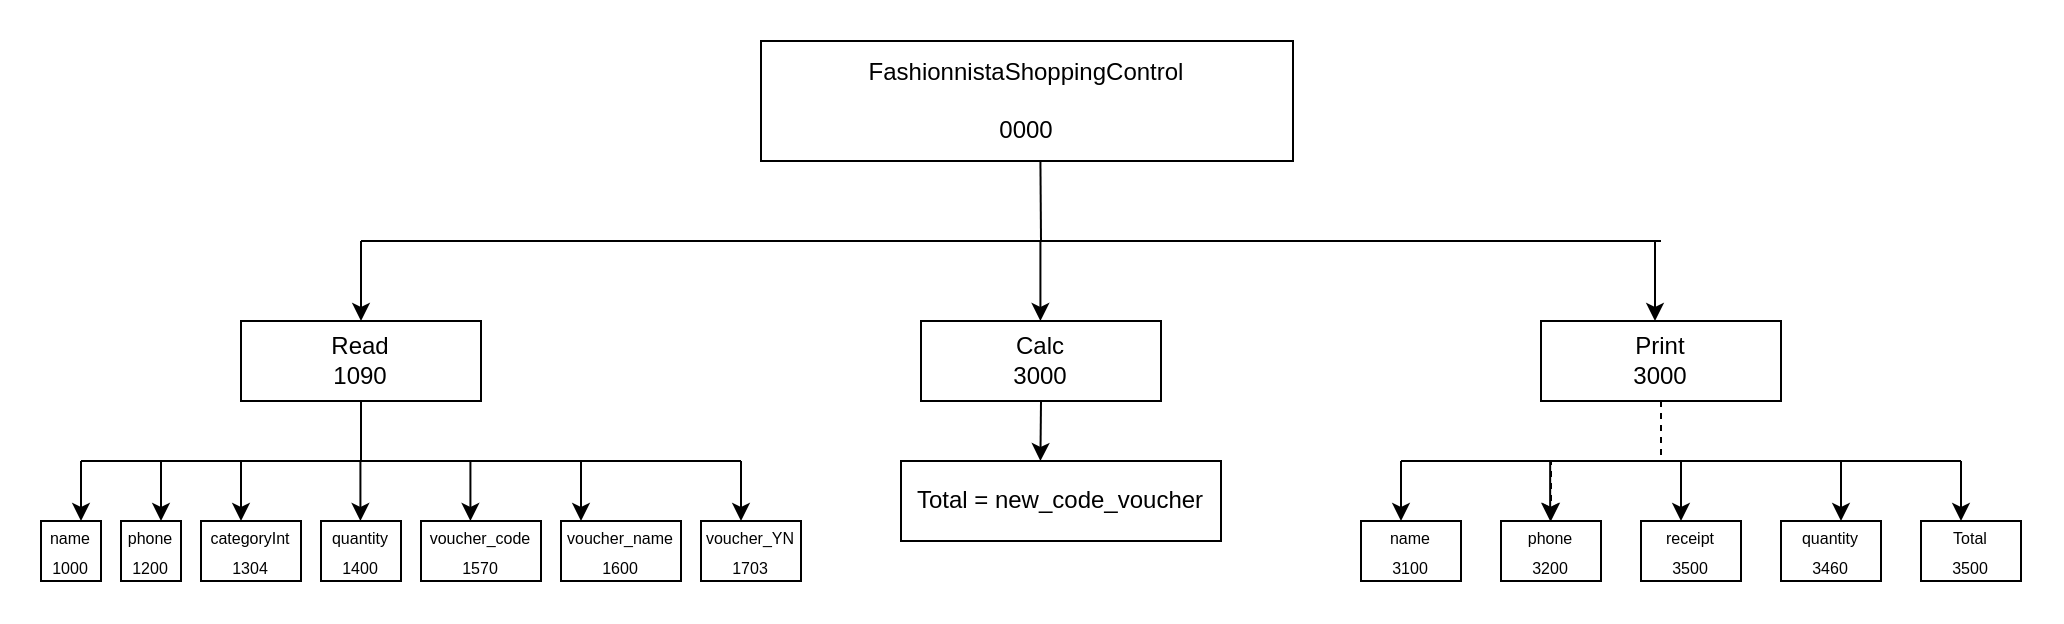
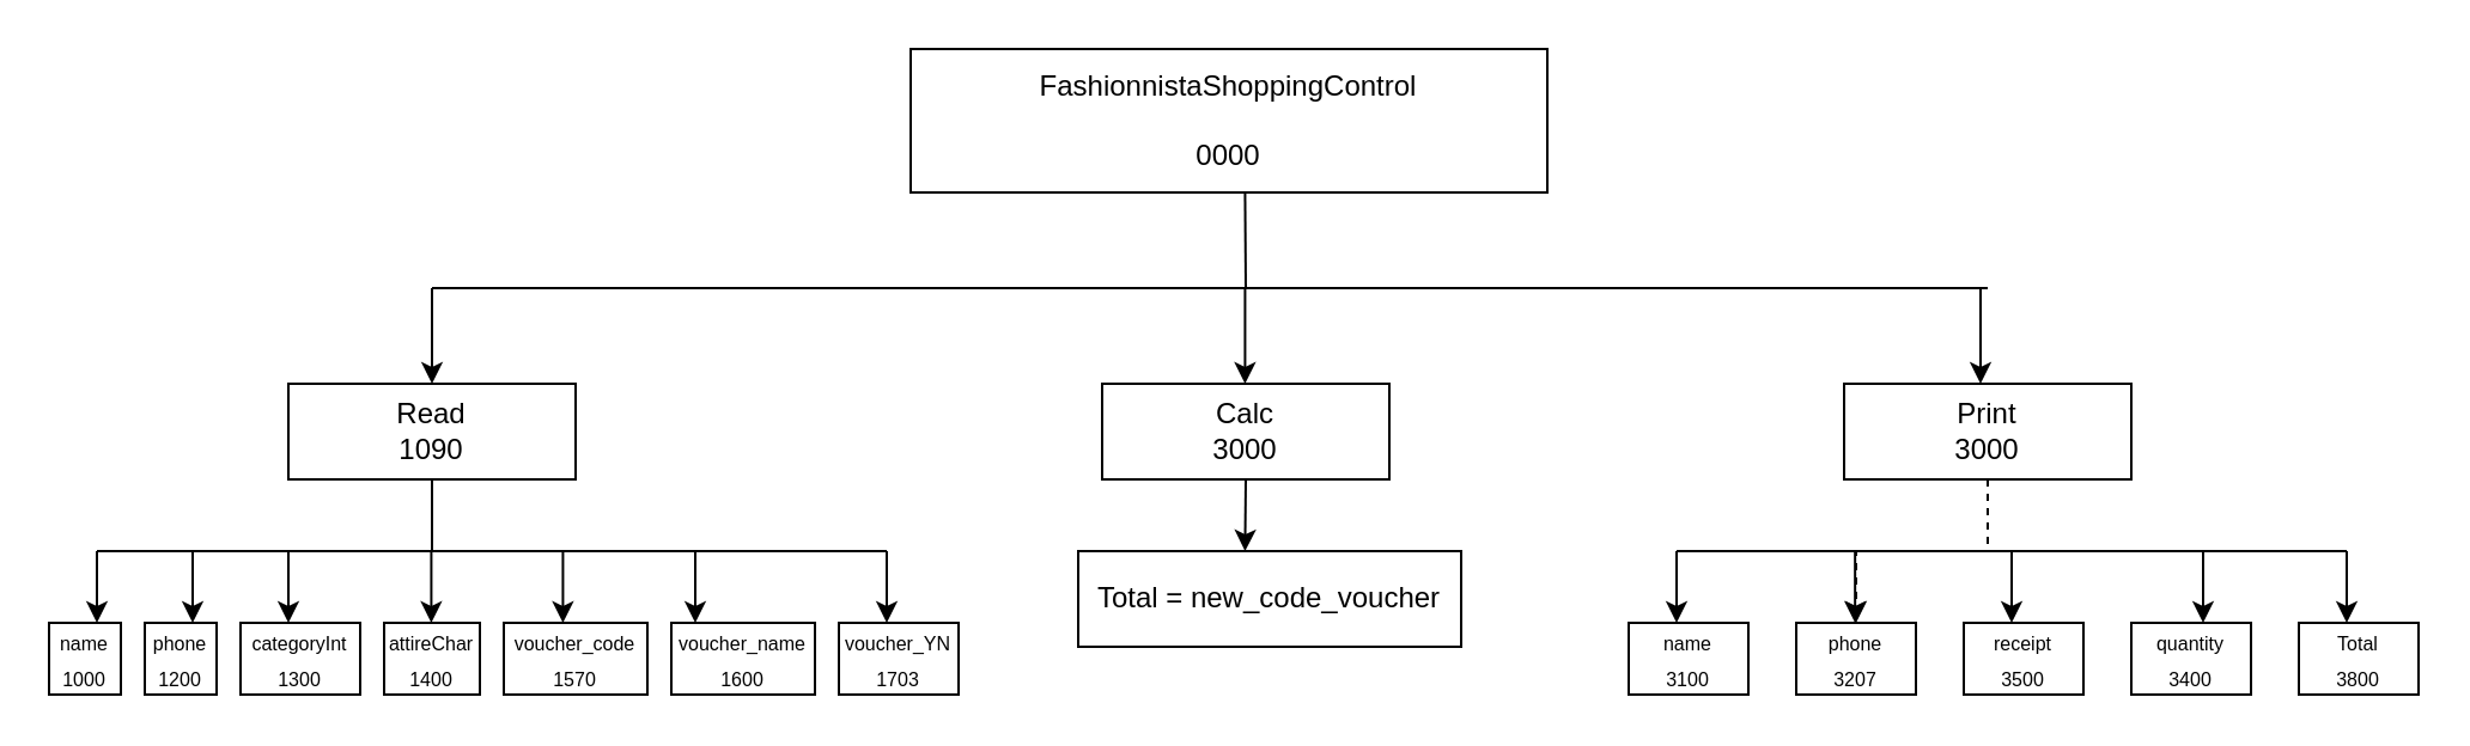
  <mxCell id="0" />
  <mxCell id="1" parent="0" />
  <mxCell id="2" value="FashionnistaShoppingControl&lt;br&gt;&lt;br&gt;0000" style="rounded=0;whiteSpace=wrap;html=1;" vertex="1" parent="1"><mxGeometry x="380" y="20" width="266" height="60" as="geometry" /></mxCell>
  <mxCell id="3" value="" style="endArrow=none;html=1;rounded=0;" edge="1" parent="1"><mxGeometry width="50" height="50" relative="1" as="geometry"><mxPoint x="180" y="120" as="sourcePoint" /><mxPoint x="830" y="120" as="targetPoint" /></mxGeometry></mxCell>
  <mxCell id="4" value="" style="endArrow=classic;html=1;rounded=0;" edge="1" parent="1"><mxGeometry width="50" height="50" relative="1" as="geometry"><mxPoint x="180" y="120" as="sourcePoint" /><mxPoint x="180" y="160" as="targetPoint" /></mxGeometry></mxCell>
  <mxCell id="5" value="" style="endArrow=classic;html=1;rounded=0;" edge="1" parent="1"><mxGeometry width="50" height="50" relative="1" as="geometry"><mxPoint x="827" y="120" as="sourcePoint" /><mxPoint x="827" y="160" as="targetPoint" /></mxGeometry></mxCell>
  <mxCell id="6" value="" style="endArrow=classic;html=1;rounded=0;" edge="1" parent="1"><mxGeometry width="50" height="50" relative="1" as="geometry"><mxPoint x="519.71" y="120" as="sourcePoint" /><mxPoint x="519.71" y="160" as="targetPoint" /></mxGeometry></mxCell>
  <mxCell id="7" value="Read&lt;br&gt;1090" style="rounded=0;whiteSpace=wrap;html=1;" vertex="1" parent="1"><mxGeometry x="120" y="160" width="120" height="40" as="geometry" /></mxCell>
  <mxCell id="8" value="" style="endArrow=none;html=1;rounded=0;" edge="1" parent="1"><mxGeometry width="50" height="50" relative="1" as="geometry"><mxPoint x="180" y="230" as="sourcePoint" /><mxPoint x="180" y="200" as="targetPoint" /></mxGeometry></mxCell>
  <mxCell id="9" value="" style="endArrow=none;html=1;rounded=0;" edge="1" parent="1"><mxGeometry width="50" height="50" relative="1" as="geometry"><mxPoint x="40" y="230" as="sourcePoint" /><mxPoint x="370" y="230" as="targetPoint" /></mxGeometry></mxCell>
  <mxCell id="10" value="" style="endArrow=classic;html=1;rounded=0;" edge="1" parent="1"><mxGeometry width="50" height="50" relative="1" as="geometry"><mxPoint x="40" y="230" as="sourcePoint" /><mxPoint x="40" y="260" as="targetPoint" /></mxGeometry></mxCell>
  <mxCell id="11" value="" style="endArrow=classic;html=1;rounded=0;" edge="1" parent="1"><mxGeometry width="50" height="50" relative="1" as="geometry"><mxPoint x="80" y="230" as="sourcePoint" /><mxPoint x="80" y="260" as="targetPoint" /></mxGeometry></mxCell>
  <mxCell id="12" value="" style="endArrow=classic;html=1;rounded=0;" edge="1" parent="1"><mxGeometry width="50" height="50" relative="1" as="geometry"><mxPoint x="234.71" y="230" as="sourcePoint" /><mxPoint x="234.71" y="260" as="targetPoint" /></mxGeometry></mxCell>
  <mxCell id="13" value="" style="endArrow=classic;html=1;rounded=0;" edge="1" parent="1"><mxGeometry width="50" height="50" relative="1" as="geometry"><mxPoint x="179.71" y="230" as="sourcePoint" /><mxPoint x="179.71" y="260" as="targetPoint" /></mxGeometry></mxCell>
  <mxCell id="14" value="" style="endArrow=classic;html=1;rounded=0;" edge="1" parent="1"><mxGeometry width="50" height="50" relative="1" as="geometry"><mxPoint x="120" y="230" as="sourcePoint" /><mxPoint x="120" y="260" as="targetPoint" /></mxGeometry></mxCell>
  <mxCell id="15" value="&lt;font style=&quot;font-size: 8px;&quot;&gt;name&lt;br&gt;1000&lt;/font&gt;" style="rounded=0;whiteSpace=wrap;html=1;" vertex="1" parent="1"><mxGeometry x="20" y="260" width="30" height="30" as="geometry" /></mxCell>
  <mxCell id="16" value="&lt;span style=&quot;font-size: 8px;&quot;&gt;phone&lt;br&gt;1200&lt;br&gt;&lt;/span&gt;" style="rounded=0;whiteSpace=wrap;html=1;" vertex="1" parent="1"><mxGeometry x="60" y="260" width="30" height="30" as="geometry" /></mxCell>
  <mxCell id="17" value="&lt;span style=&quot;font-size: 8px;&quot;&gt;voucher_code&lt;br&gt;1570&lt;br&gt;&lt;/span&gt;" style="rounded=0;whiteSpace=wrap;html=1;" vertex="1" parent="1"><mxGeometry x="210" y="260" width="60" height="30" as="geometry" /></mxCell>
- <mxCell id="18" value="&lt;font style=&quot;font-size: 8px;&quot;&gt;quantity&lt;br&gt;1400&lt;br&gt;&lt;/font&gt;" style="rounded=0;whiteSpace=wrap;html=1;" vertex="1" parent="1"><mxGeometry x="160" y="260" width="40" height="30" as="geometry" /></mxCell>
- <mxCell id="19" value="&lt;font style=&quot;&quot;&gt;&lt;font style=&quot;font-size: 8px;&quot;&gt;categoryInt&lt;br&gt;1304&lt;/font&gt;&lt;br&gt;&lt;/font&gt;" style="rounded=0;whiteSpace=wrap;html=1;" vertex="1" parent="1"><mxGeometry x="100" y="260" width="50" height="30" as="geometry" /></mxCell>
+ <mxCell id="18" value="&lt;font style=&quot;font-size: 8px;&quot;&gt;attireChar&lt;br&gt;1400&lt;br&gt;&lt;/font&gt;" style="rounded=0;whiteSpace=wrap;html=1;" vertex="1" parent="1"><mxGeometry x="160" y="260" width="40" height="30" as="geometry" /></mxCell>
+ <mxCell id="19" value="&lt;font style=&quot;&quot;&gt;&lt;font style=&quot;font-size: 8px;&quot;&gt;categoryInt&lt;br&gt;1300&lt;/font&gt;&lt;br&gt;&lt;/font&gt;" style="rounded=0;whiteSpace=wrap;html=1;" vertex="1" parent="1"><mxGeometry x="100" y="260" width="50" height="30" as="geometry" /></mxCell>
  <mxCell id="20" value="&lt;span style=&quot;font-size: 8px;&quot;&gt;voucher_name&lt;br&gt;1600&lt;br&gt;&lt;/span&gt;" style="rounded=0;whiteSpace=wrap;html=1;" vertex="1" parent="1"><mxGeometry x="280" y="260" width="60" height="30" as="geometry" /></mxCell>
  <mxCell id="21" value="&lt;span style=&quot;font-size: 8px;&quot;&gt;voucher_YN&lt;br&gt;1703&lt;br&gt;&lt;/span&gt;" style="rounded=0;whiteSpace=wrap;html=1;" vertex="1" parent="1"><mxGeometry x="350" y="260" width="50" height="30" as="geometry" /></mxCell>
  <mxCell id="22" value="" style="edgeStyle=orthogonalEdgeStyle;rounded=0;orthogonalLoop=1;jettySize=auto;html=1;dashed=1;" edge="1" parent="1" source="23" target="31"><mxGeometry relative="1" as="geometry" /></mxCell>
  <mxCell id="23" value="Print&lt;br&gt;3000" style="rounded=0;whiteSpace=wrap;html=1;" vertex="1" parent="1"><mxGeometry x="770" y="160" width="120" height="40" as="geometry" /></mxCell>
  <mxCell id="24" value="Calc&lt;br&gt;3000" style="rounded=0;whiteSpace=wrap;html=1;" vertex="1" parent="1"><mxGeometry x="460" y="160" width="120" height="40" as="geometry" /></mxCell>
  <mxCell id="25" value="" style="endArrow=classic;html=1;rounded=0;" edge="1" parent="1"><mxGeometry width="50" height="50" relative="1" as="geometry"><mxPoint x="370" y="230" as="sourcePoint" /><mxPoint x="370" y="260" as="targetPoint" /></mxGeometry></mxCell>
  <mxCell id="26" value="" style="endArrow=classic;html=1;rounded=0;" edge="1" parent="1"><mxGeometry width="50" height="50" relative="1" as="geometry"><mxPoint x="290" y="230" as="sourcePoint" /><mxPoint x="290" y="260" as="targetPoint" /></mxGeometry></mxCell>
  <mxCell id="27" value="Total = new_code_voucher" style="whiteSpace=wrap;html=1;rounded=0;" vertex="1" parent="1"><mxGeometry x="450" y="230" width="160" height="40" as="geometry" /></mxCell>
  <mxCell id="28" value="" style="endArrow=none;html=1;rounded=0;" edge="1" parent="1"><mxGeometry width="50" height="50" relative="1" as="geometry"><mxPoint x="520" y="120" as="sourcePoint" /><mxPoint x="519.71" y="80" as="targetPoint" /></mxGeometry></mxCell>
  <mxCell id="29" value="" style="endArrow=classic;html=1;rounded=0;" edge="1" parent="1"><mxGeometry width="50" height="50" relative="1" as="geometry"><mxPoint x="520" y="200" as="sourcePoint" /><mxPoint x="519.71" y="230" as="targetPoint" /></mxGeometry></mxCell>
  <mxCell id="30" value="&lt;span style=&quot;font-size: 8px;&quot;&gt;receipt&lt;br&gt;3500&lt;br&gt;&lt;/span&gt;" style="rounded=0;whiteSpace=wrap;html=1;" vertex="1" parent="1"><mxGeometry x="820" y="260" width="50" height="30" as="geometry" /></mxCell>
- <mxCell id="31" value="&lt;span style=&quot;font-size: 8px;&quot;&gt;phone&lt;br&gt;3200&lt;br&gt;&lt;/span&gt;" style="rounded=0;whiteSpace=wrap;html=1;" vertex="1" parent="1"><mxGeometry x="750" y="260" width="50" height="30" as="geometry" /></mxCell>
+ <mxCell id="31" value="&lt;span style=&quot;font-size: 8px;&quot;&gt;phone&lt;br&gt;3207&lt;br&gt;&lt;/span&gt;" style="rounded=0;whiteSpace=wrap;html=1;" vertex="1" parent="1"><mxGeometry x="750" y="260" width="50" height="30" as="geometry" /></mxCell>
  <mxCell id="32" value="&lt;span style=&quot;font-size: 8px;&quot;&gt;name&lt;br&gt;3100&lt;br&gt;&lt;/span&gt;" style="rounded=0;whiteSpace=wrap;html=1;" vertex="1" parent="1"><mxGeometry x="680" y="260" width="50" height="30" as="geometry" /></mxCell>
  <mxCell id="33" value="" style="endArrow=none;html=1;rounded=0;" edge="1" parent="1"><mxGeometry width="50" height="50" relative="1" as="geometry"><mxPoint x="700" y="230" as="sourcePoint" /><mxPoint x="980" y="230" as="targetPoint" /></mxGeometry></mxCell>
  <mxCell id="34" value="" style="endArrow=classic;html=1;rounded=0;" edge="1" parent="1"><mxGeometry width="50" height="50" relative="1" as="geometry"><mxPoint x="700" y="230" as="sourcePoint" /><mxPoint x="700" y="260" as="targetPoint" /></mxGeometry></mxCell>
- <mxCell id="35" value="&lt;span style=&quot;font-size: 8px;&quot;&gt;Total&lt;br&gt;3500&lt;br&gt;&lt;/span&gt;" style="rounded=0;whiteSpace=wrap;html=1;" vertex="1" parent="1"><mxGeometry x="960" y="260" width="50" height="30" as="geometry" /></mxCell>
- <mxCell id="36" value="&lt;span style=&quot;font-size: 8px;&quot;&gt;quantity&lt;br&gt;3460&lt;br&gt;&lt;/span&gt;" style="rounded=0;whiteSpace=wrap;html=1;" vertex="1" parent="1"><mxGeometry x="890" y="260" width="50" height="30" as="geometry" /></mxCell>
+ <mxCell id="35" value="&lt;span style=&quot;font-size: 8px;&quot;&gt;Total&lt;br&gt;3800&lt;br&gt;&lt;/span&gt;" style="rounded=0;whiteSpace=wrap;html=1;" vertex="1" parent="1"><mxGeometry x="960" y="260" width="50" height="30" as="geometry" /></mxCell>
+ <mxCell id="36" value="&lt;span style=&quot;font-size: 8px;&quot;&gt;quantity&lt;br&gt;3400&lt;br&gt;&lt;/span&gt;" style="rounded=0;whiteSpace=wrap;html=1;" vertex="1" parent="1"><mxGeometry x="890" y="260" width="50" height="30" as="geometry" /></mxCell>
  <mxCell id="37" value="" style="endArrow=classic;html=1;rounded=0;" edge="1" parent="1"><mxGeometry width="50" height="50" relative="1" as="geometry"><mxPoint x="980" y="230" as="sourcePoint" /><mxPoint x="980" y="260" as="targetPoint" /></mxGeometry></mxCell>
  <mxCell id="38" value="" style="endArrow=classic;html=1;rounded=0;" edge="1" parent="1"><mxGeometry width="50" height="50" relative="1" as="geometry"><mxPoint x="774.58" y="230" as="sourcePoint" /><mxPoint x="774.58" y="260" as="targetPoint" /></mxGeometry></mxCell>
  <mxCell id="39" value="" style="endArrow=classic;html=1;rounded=0;" edge="1" parent="1"><mxGeometry width="50" height="50" relative="1" as="geometry"><mxPoint x="840" y="230" as="sourcePoint" /><mxPoint x="840" y="260" as="targetPoint" /></mxGeometry></mxCell>
  <mxCell id="40" value="" style="endArrow=classic;html=1;rounded=0;" edge="1" parent="1"><mxGeometry width="50" height="50" relative="1" as="geometry"><mxPoint x="920" y="230" as="sourcePoint" /><mxPoint x="920" y="260" as="targetPoint" /></mxGeometry></mxCell>
